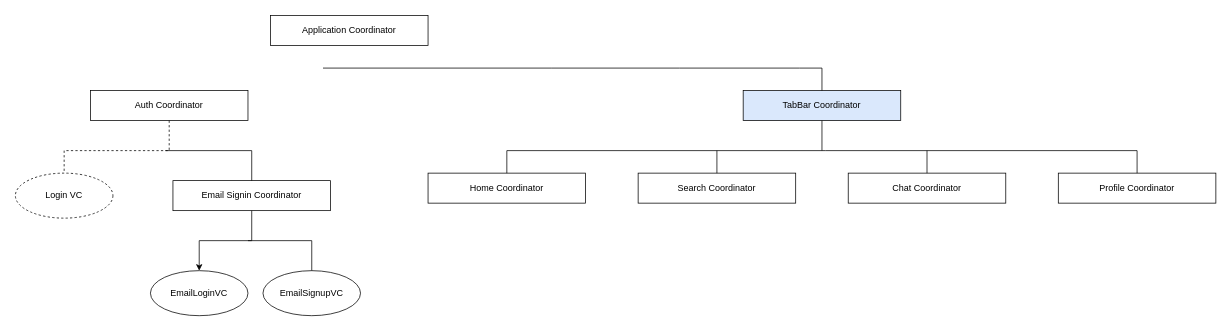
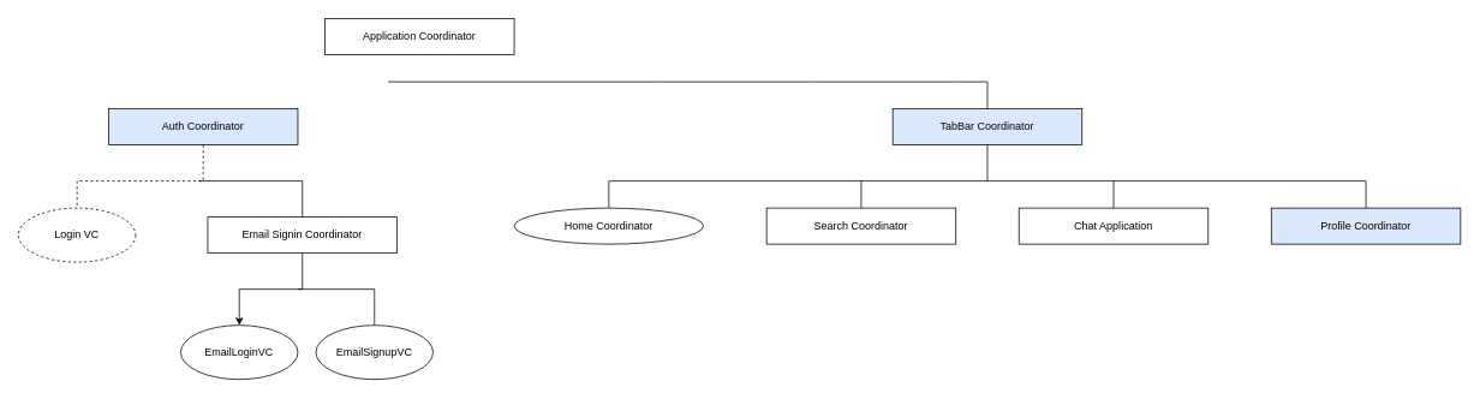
  <mxCell id="0" />
  <mxCell id="1" parent="0" />
  <mxCell id="2" value="Application Coordinator" style="rounded=0;whiteSpace=wrap;html=1;" vertex="1" parent="1"><mxGeometry x="360" y="20" width="210" height="40" as="geometry" /></mxCell>
- <mxCell id="3" value="Auth Coordinator" style="rounded=0;whiteSpace=wrap;html=1;" vertex="1" parent="1"><mxGeometry x="120" y="120" width="210" height="40" as="geometry" /></mxCell>
+ <mxCell id="3" value="Auth Coordinator" style="rounded=0;whiteSpace=wrap;html=1;fillColor=#dae8fc;" vertex="1" parent="1"><mxGeometry x="120" y="120" width="210" height="40" as="geometry" /></mxCell>
  <mxCell id="4" value="TabBar Coordinator" style="rounded=0;whiteSpace=wrap;html=1;fillColor=#dae8fc;" vertex="1" parent="1"><mxGeometry x="990" y="120" width="210" height="40" as="geometry" /></mxCell>
  <mxCell id="5" value="Login VC" style="ellipse;whiteSpace=wrap;html=1;dashed=1;" vertex="1" parent="1"><mxGeometry x="20" y="230" width="130" height="60" as="geometry" /></mxCell>
  <mxCell id="6" value="Email Signin Coordinator" style="rounded=0;whiteSpace=wrap;html=1;" vertex="1" parent="1"><mxGeometry x="230" y="240" width="210" height="40" as="geometry" /></mxCell>
  <mxCell id="7" value="EmailLoginVC" style="ellipse;whiteSpace=wrap;html=1;" vertex="1" parent="1"><mxGeometry x="200" y="360" width="130" height="60" as="geometry" /></mxCell>
  <mxCell id="8" value="EmailSignupVC" style="ellipse;whiteSpace=wrap;html=1;" vertex="1" parent="1"><mxGeometry x="350" y="360" width="130" height="60" as="geometry" /></mxCell>
  <mxCell id="9" value="" style="endArrow=none;html=1;rounded=0;exitX=0.5;exitY=1;exitDx=0;exitDy=0;entryX=0.5;entryY=0;entryDx=0;entryDy=0;dashed=1;" edge="1" parent="1" source="3" target="5"><mxGeometry width="50" height="50" relative="1" as="geometry"><mxPoint x="430" y="310" as="sourcePoint" /><mxPoint x="480" y="260" as="targetPoint" /><Array as="points"><mxPoint x="225" y="200" /><mxPoint x="85" y="200" /></Array></mxGeometry></mxCell>
  <mxCell id="10" value="" style="endArrow=none;html=1;rounded=0;entryX=0.5;entryY=0;entryDx=0;entryDy=0;" edge="1" parent="1" target="6"><mxGeometry width="50" height="50" relative="1" as="geometry"><mxPoint x="220" y="200" as="sourcePoint" /><mxPoint x="480" y="260" as="targetPoint" /><Array as="points"><mxPoint x="335" y="200" /></Array></mxGeometry></mxCell>
  <mxCell id="11" value="" style="endArrow=classic;html=1;rounded=0;exitX=0.5;exitY=1;exitDx=0;exitDy=0;entryX=0.5;entryY=0;entryDx=0;entryDy=0;" edge="1" parent="1" source="6" target="7"><mxGeometry width="50" height="50" relative="1" as="geometry"><mxPoint x="310" y="320" as="sourcePoint" /><mxPoint x="360" y="270" as="targetPoint" /><Array as="points"><mxPoint x="335" y="320" /><mxPoint x="265" y="320" /></Array></mxGeometry></mxCell>
  <mxCell id="12" value="" style="endArrow=none;html=1;rounded=0;entryX=0.5;entryY=0;entryDx=0;entryDy=0;" edge="1" parent="1" target="8"><mxGeometry width="50" height="50" relative="1" as="geometry"><mxPoint x="330" y="320" as="sourcePoint" /><mxPoint x="360" y="270" as="targetPoint" /><Array as="points"><mxPoint x="415" y="320" /></Array></mxGeometry></mxCell>
  <mxCell id="13" value="" style="endArrow=none;html=1;rounded=0;entryX=0.5;entryY=0;entryDx=0;entryDy=0;" edge="1" parent="1" target="4"><mxGeometry width="50" height="50" relative="1" as="geometry"><mxPoint x="430" y="90" as="sourcePoint" /><mxPoint x="660" y="150" as="targetPoint" /><Array as="points"><mxPoint x="735" y="90" /><mxPoint x="905" y="90" /><mxPoint x="1065" y="90" /><mxPoint x="1095" y="90" /></Array></mxGeometry></mxCell>
- <mxCell id="14" value="Home Coordinator" style="rounded=0;whiteSpace=wrap;html=1;" vertex="1" parent="1"><mxGeometry x="570" y="230" width="210" height="40" as="geometry" /></mxCell>
+ <mxCell id="14" value="Home Coordinator" style="ellipse;whiteSpace=wrap;html=1;" vertex="1" parent="1"><mxGeometry x="570" y="230" width="210" height="40" as="geometry" /></mxCell>
  <mxCell id="15" value="Search Coordinator" style="rounded=0;whiteSpace=wrap;html=1;" vertex="1" parent="1"><mxGeometry x="850" y="230" width="210" height="40" as="geometry" /></mxCell>
- <mxCell id="16" value="Chat Coordinator" style="rounded=0;whiteSpace=wrap;html=1;" vertex="1" parent="1"><mxGeometry x="1130" y="230" width="210" height="40" as="geometry" /></mxCell>
- <mxCell id="17" value="Profile Coordinator" style="rounded=0;whiteSpace=wrap;html=1;" vertex="1" parent="1"><mxGeometry x="1410" y="230" width="210" height="40" as="geometry" /></mxCell>
+ <mxCell id="16" value="Chat Application" style="rounded=0;whiteSpace=wrap;html=1;" vertex="1" parent="1"><mxGeometry x="1130" y="230" width="210" height="40" as="geometry" /></mxCell>
+ <mxCell id="17" value="Profile Coordinator" style="rounded=0;whiteSpace=wrap;html=1;fillColor=#dae8fc;" vertex="1" parent="1"><mxGeometry x="1410" y="230" width="210" height="40" as="geometry" /></mxCell>
  <mxCell id="18" value="" style="endArrow=none;html=1;rounded=0;exitX=0.5;exitY=0;exitDx=0;exitDy=0;" edge="1" parent="1" source="14"><mxGeometry width="50" height="50" relative="1" as="geometry"><mxPoint x="890" y="150" as="sourcePoint" /><mxPoint x="1100" y="200" as="targetPoint" /><Array as="points"><mxPoint x="675" y="200" /></Array></mxGeometry></mxCell>
  <mxCell id="19" value="" style="endArrow=none;html=1;rounded=0;exitX=0.5;exitY=0;exitDx=0;exitDy=0;" edge="1" parent="1" source="15"><mxGeometry width="50" height="50" relative="1" as="geometry"><mxPoint x="1040" y="210" as="sourcePoint" /><mxPoint x="955" y="200" as="targetPoint" /></mxGeometry></mxCell>
  <mxCell id="20" value="" style="endArrow=none;html=1;rounded=0;" edge="1" parent="1" target="4"><mxGeometry width="50" height="50" relative="1" as="geometry"><mxPoint x="1095" y="200" as="sourcePoint" /><mxPoint x="1150" y="160" as="targetPoint" /></mxGeometry></mxCell>
  <mxCell id="21" value="" style="endArrow=none;html=1;rounded=0;entryX=0.5;entryY=0;entryDx=0;entryDy=0;" edge="1" parent="1" target="17"><mxGeometry width="50" height="50" relative="1" as="geometry"><mxPoint x="1100" y="200" as="sourcePoint" /><mxPoint x="1210" y="80" as="targetPoint" /><Array as="points"><mxPoint x="1515" y="200" /></Array></mxGeometry></mxCell>
  <mxCell id="22" value="" style="endArrow=none;html=1;rounded=0;entryX=0.5;entryY=0;entryDx=0;entryDy=0;" edge="1" parent="1" target="16"><mxGeometry width="50" height="50" relative="1" as="geometry"><mxPoint x="1235" y="200" as="sourcePoint" /><mxPoint x="1100" y="30" as="targetPoint" /></mxGeometry></mxCell>
